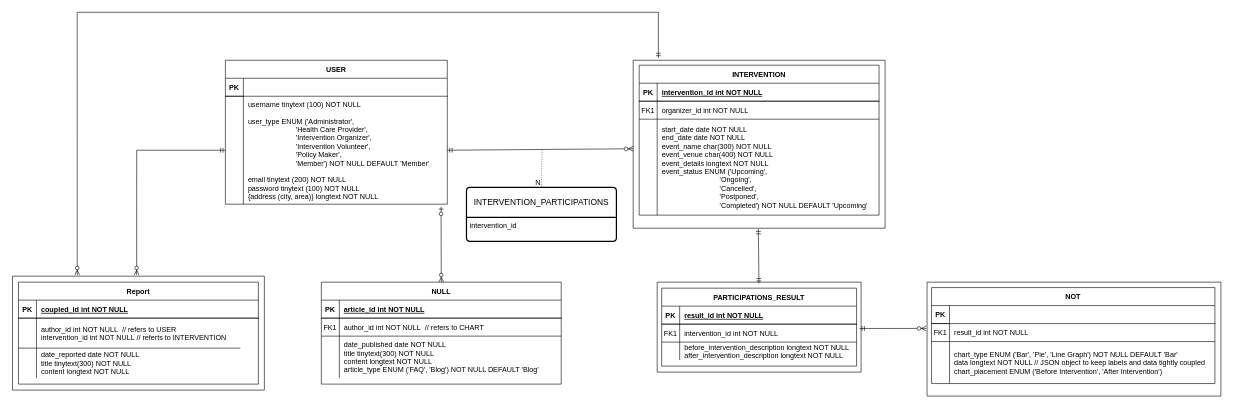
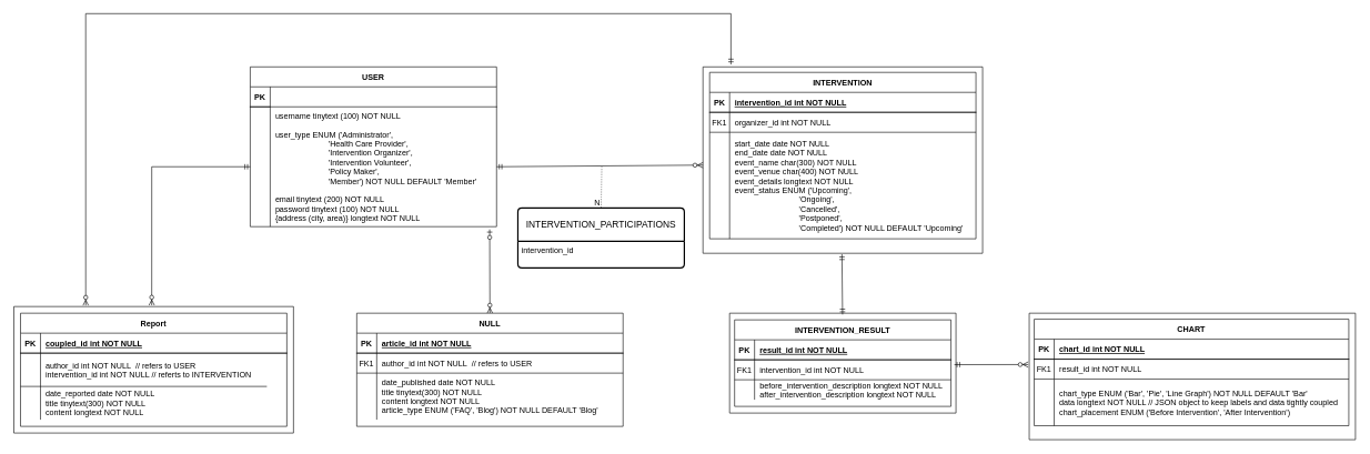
  <mxCell id="0" />
  <mxCell id="1" parent="0" />
  <mxCell id="2" value="USER" style="shape=table;startSize=30;container=1;collapsible=1;childLayout=tableLayout;fixedRows=1;rowLines=1;fontStyle=1;align=center;resizeLast=1;" parent="1" vertex="1"><mxGeometry x="375" y="100" width="370" height="240" as="geometry" /></mxCell>
  <mxCell id="3" value="" style="shape=partialRectangle;collapsible=0;dropTarget=0;pointerEvents=0;fillColor=none;points=[[0,0.5],[1,0.5]];portConstraint=eastwest;top=0;left=0;right=0;bottom=1;" parent="2" vertex="1"><mxGeometry y="30" width="370" height="30" as="geometry" /></mxCell>
  <mxCell id="4" value="PK" style="shape=partialRectangle;overflow=hidden;connectable=0;fillColor=none;top=0;left=0;bottom=0;right=0;fontStyle=1;" parent="3" vertex="1"><mxGeometry width="30" height="30" as="geometry"><mxRectangle width="30" height="30" as="alternateBounds" /></mxGeometry></mxCell>
  <mxCell id="5" value="" style="shape=partialRectangle;collapsible=0;dropTarget=0;pointerEvents=0;fillColor=none;points=[[0,0.5],[1,0.5]];portConstraint=eastwest;top=0;left=0;right=0;bottom=0;" parent="2" vertex="1"><mxGeometry y="60" width="370" height="180" as="geometry" /></mxCell>
  <mxCell id="6" value="" style="shape=partialRectangle;overflow=hidden;connectable=0;fillColor=none;top=0;left=0;bottom=0;right=0;" parent="5" vertex="1"><mxGeometry width="30" height="180" as="geometry"><mxRectangle width="30" height="180" as="alternateBounds" /></mxGeometry></mxCell>
  <mxCell id="7" value="username tinytext (100) NOT NULL&#10;&#10;user_type ENUM ('Administrator',&#10;                        'Health Care Provider',&#10;                        'Intervention Organizer',&#10;                        'Intervention Volunteer',&#10;                        'Policy Maker',&#10;                        'Member') NOT NULL DEFAULT 'Member'&#10;&#10;email tinytext (200) NOT NULL&#10;password tinytext (100) NOT NULL&#10;{address (city, area)} longtext NOT NULL" style="shape=partialRectangle;overflow=hidden;connectable=0;fillColor=none;top=0;left=0;bottom=0;right=0;align=left;spacingLeft=6;" parent="5" vertex="1"><mxGeometry x="30" width="340" height="180" as="geometry"><mxRectangle width="340" height="180" as="alternateBounds" /></mxGeometry></mxCell>
  <mxCell id="8" value="" style="fontSize=12;html=1;endArrow=ERmandOne;startArrow=ERmandOne;rounded=0;entryX=0.497;entryY=1.005;entryDx=0;entryDy=0;entryPerimeter=0;exitX=0.499;exitY=0.013;exitDx=0;exitDy=0;exitPerimeter=0;" edge="1" parent="1" source="23" target="11"><mxGeometry width="100" height="100" relative="1" as="geometry"><mxPoint x="1324" y="540" as="sourcePoint" /><mxPoint x="1285" y="460" as="targetPoint" /></mxGeometry></mxCell>
  <mxCell id="9" value="" style="fontSize=12;html=1;endArrow=ERzeroToMany;startArrow=ERmandOne;rounded=0;exitX=1;exitY=0.5;exitDx=0;exitDy=0;entryX=0;entryY=0.527;entryDx=0;entryDy=0;entryPerimeter=0;" edge="1" parent="1" source="5" target="11"><mxGeometry width="100" height="100" relative="1" as="geometry"><mxPoint x="805" y="430" as="sourcePoint" /><mxPoint x="935" y="250" as="targetPoint" /></mxGeometry></mxCell>
  <mxCell id="10" value="" style="group" vertex="1" connectable="0" parent="1"><mxGeometry x="1055" y="100" width="420" height="280" as="geometry" /></mxCell>
  <mxCell id="11" value="" style="verticalLabelPosition=bottom;verticalAlign=top;html=1;shape=mxgraph.basic.rect;fillColor2=none;strokeWidth=1;size=20;indent=5;fillColor=none;" vertex="1" parent="10"><mxGeometry width="420" height="280" as="geometry" /></mxCell>
  <mxCell id="12" value="INTERVENTION" style="shape=table;startSize=30;container=1;collapsible=1;childLayout=tableLayout;fixedRows=1;rowLines=1;fontStyle=1;align=center;resizeLast=1;strokeColor=default;noLabel=0;" parent="10" vertex="1"><mxGeometry x="10" y="8.235" width="400" height="250" as="geometry" /></mxCell>
  <mxCell id="13" value="" style="shape=partialRectangle;collapsible=0;dropTarget=0;pointerEvents=0;fillColor=none;points=[[0,0.5],[1,0.5]];portConstraint=eastwest;top=0;left=0;right=0;bottom=1;" parent="12" vertex="1"><mxGeometry y="30" width="400" height="30" as="geometry" /></mxCell>
  <mxCell id="14" value="PK" style="shape=partialRectangle;overflow=hidden;connectable=0;fillColor=none;top=0;left=0;bottom=0;right=0;fontStyle=1;" parent="13" vertex="1"><mxGeometry width="30" height="30" as="geometry"><mxRectangle width="30" height="30" as="alternateBounds" /></mxGeometry></mxCell>
  <mxCell id="15" value="intervention_id int NOT NULL " style="shape=partialRectangle;overflow=hidden;connectable=0;fillColor=none;top=0;left=0;bottom=0;right=0;align=left;spacingLeft=6;fontStyle=5;" parent="13" vertex="1"><mxGeometry x="30" width="370" height="30" as="geometry"><mxRectangle width="370" height="30" as="alternateBounds" /></mxGeometry></mxCell>
  <mxCell id="16" value="" style="shape=partialRectangle;collapsible=0;dropTarget=0;pointerEvents=0;fillColor=none;points=[[0,0.5],[1,0.5]];portConstraint=eastwest;top=0;left=0;right=0;bottom=0;" parent="12" vertex="1"><mxGeometry y="60" width="400" height="30" as="geometry" /></mxCell>
  <mxCell id="17" value="FK1" style="shape=partialRectangle;overflow=hidden;connectable=0;fillColor=none;top=0;left=0;bottom=0;right=0;" parent="16" vertex="1"><mxGeometry width="30" height="30" as="geometry"><mxRectangle width="30" height="30" as="alternateBounds" /></mxGeometry></mxCell>
  <mxCell id="18" value="organizer_id int NOT NULL" style="shape=partialRectangle;overflow=hidden;connectable=0;fillColor=none;top=0;left=0;bottom=0;right=0;align=left;spacingLeft=6;" parent="16" vertex="1"><mxGeometry x="30" width="370" height="30" as="geometry"><mxRectangle width="370" height="30" as="alternateBounds" /></mxGeometry></mxCell>
  <mxCell id="19" value="" style="shape=partialRectangle;collapsible=0;dropTarget=0;pointerEvents=0;fillColor=none;points=[[0,0.5],[1,0.5]];portConstraint=eastwest;top=0;left=0;right=0;bottom=0;" parent="12" vertex="1"><mxGeometry y="90" width="400" height="160" as="geometry" /></mxCell>
  <mxCell id="20" value="" style="shape=partialRectangle;overflow=hidden;connectable=0;fillColor=none;top=0;left=0;bottom=0;right=0;" parent="19" vertex="1"><mxGeometry width="30" height="160" as="geometry"><mxRectangle width="30" height="160" as="alternateBounds" /></mxGeometry></mxCell>
  <mxCell id="21" value="start_date date NOT NULL&#10;end_date date NOT NULL&#10;event_name char(300) NOT NULL&#10;event_venue char(400) NOT NULL&#10;event_details longtext NOT NULL&#10;event_status ENUM ('Upcoming',&#10;                             'Ongoing',&#10;                             'Cancelled',&#10;                             'Postponed',&#10;                             'Completed') NOT NULL DEFAULT 'Upcoming'" style="shape=partialRectangle;overflow=hidden;connectable=0;fillColor=none;top=0;left=0;bottom=0;right=0;align=left;spacingLeft=6;" parent="19" vertex="1"><mxGeometry x="30" width="370" height="160" as="geometry"><mxRectangle width="370" height="160" as="alternateBounds" /></mxGeometry></mxCell>
  <mxCell id="22" value="" style="group" vertex="1" connectable="0" parent="1"><mxGeometry x="1095" y="470" width="340" height="150" as="geometry" /></mxCell>
  <mxCell id="23" value="" style="verticalLabelPosition=bottom;verticalAlign=top;html=1;shape=mxgraph.basic.rect;fillColor2=none;strokeWidth=1;size=20;indent=5;fillColor=none;" vertex="1" parent="22"><mxGeometry width="340" height="150" as="geometry" /></mxCell>
- <mxCell id="24" value="PARTICIPATIONS_RESULT" style="shape=table;startSize=30;container=1;collapsible=1;childLayout=tableLayout;fixedRows=1;rowLines=1;fontStyle=1;align=center;resizeLast=1;" parent="22" vertex="1"><mxGeometry x="7.5" y="10" width="325" height="130" as="geometry" /></mxCell>
+ <mxCell id="24" value="INTERVENTION_RESULT" style="shape=table;startSize=30;container=1;collapsible=1;childLayout=tableLayout;fixedRows=1;rowLines=1;fontStyle=1;align=center;resizeLast=1;" parent="22" vertex="1"><mxGeometry x="7.5" y="10" width="325" height="130" as="geometry" /></mxCell>
  <mxCell id="25" value="" style="shape=partialRectangle;collapsible=0;dropTarget=0;pointerEvents=0;fillColor=none;points=[[0,0.5],[1,0.5]];portConstraint=eastwest;top=0;left=0;right=0;bottom=1;" parent="24" vertex="1"><mxGeometry y="30" width="325" height="30" as="geometry" /></mxCell>
  <mxCell id="26" value="PK" style="shape=partialRectangle;overflow=hidden;connectable=0;fillColor=none;top=0;left=0;bottom=0;right=0;fontStyle=1;" parent="25" vertex="1"><mxGeometry width="30" height="30" as="geometry"><mxRectangle width="30" height="30" as="alternateBounds" /></mxGeometry></mxCell>
  <mxCell id="27" value="result_id int NOT NULL " style="shape=partialRectangle;overflow=hidden;connectable=0;fillColor=none;top=0;left=0;bottom=0;right=0;align=left;spacingLeft=6;fontStyle=5;" parent="25" vertex="1"><mxGeometry x="30" width="295" height="30" as="geometry"><mxRectangle width="295" height="30" as="alternateBounds" /></mxGeometry></mxCell>
  <mxCell id="28" value="" style="shape=partialRectangle;collapsible=0;dropTarget=0;pointerEvents=0;fillColor=none;points=[[0,0.5],[1,0.5]];portConstraint=eastwest;top=0;left=0;right=0;bottom=0;" parent="24" vertex="1"><mxGeometry y="60" width="325" height="30" as="geometry" /></mxCell>
  <mxCell id="29" value="FK1" style="shape=partialRectangle;overflow=hidden;connectable=0;fillColor=none;top=0;left=0;bottom=0;right=0;" parent="28" vertex="1"><mxGeometry width="30" height="30" as="geometry"><mxRectangle width="30" height="30" as="alternateBounds" /></mxGeometry></mxCell>
  <mxCell id="30" value="intervention_id int NOT NULL" style="shape=partialRectangle;overflow=hidden;connectable=0;fillColor=none;top=0;left=0;bottom=0;right=0;align=left;spacingLeft=6;" parent="28" vertex="1"><mxGeometry x="30" width="295" height="30" as="geometry"><mxRectangle width="295" height="30" as="alternateBounds" /></mxGeometry></mxCell>
  <mxCell id="31" value="" style="shape=partialRectangle;collapsible=0;dropTarget=0;pointerEvents=0;fillColor=none;points=[[0,0.5],[1,0.5]];portConstraint=eastwest;top=0;left=0;right=0;bottom=0;" parent="24" vertex="1"><mxGeometry y="90" width="325" height="30" as="geometry" /></mxCell>
  <mxCell id="32" value="" style="shape=partialRectangle;overflow=hidden;connectable=0;fillColor=none;top=0;left=0;bottom=0;right=0;" parent="31" vertex="1"><mxGeometry width="30" height="30" as="geometry"><mxRectangle width="30" height="30" as="alternateBounds" /></mxGeometry></mxCell>
  <mxCell id="33" value="before_intervention_description longtext NOT NULL&#10;after_intervention_description longtext NOT NULL" style="shape=partialRectangle;overflow=hidden;connectable=0;fillColor=none;top=0;left=0;bottom=0;right=0;align=left;spacingLeft=6;" parent="31" vertex="1"><mxGeometry x="30" width="295" height="30" as="geometry"><mxRectangle width="295" height="30" as="alternateBounds" /></mxGeometry></mxCell>
  <mxCell id="34" value="" style="group" vertex="1" connectable="0" parent="1"><mxGeometry x="1545" y="470" width="490" height="190" as="geometry" /></mxCell>
  <mxCell id="35" value="" style="verticalLabelPosition=bottom;verticalAlign=top;html=1;shape=mxgraph.basic.rect;fillColor2=none;strokeWidth=1;size=20;indent=5;fillColor=none;" vertex="1" parent="34"><mxGeometry width="490" height="190" as="geometry" /></mxCell>
- <mxCell id="36" value="NOT" style="shape=table;startSize=30;container=1;collapsible=1;childLayout=tableLayout;fixedRows=1;rowLines=1;fontStyle=1;align=center;resizeLast=1;" vertex="1" parent="34"><mxGeometry x="7.5" y="9.048" width="472.5" height="160" as="geometry" /></mxCell>
+ <mxCell id="36" value="CHART" style="shape=table;startSize=30;container=1;collapsible=1;childLayout=tableLayout;fixedRows=1;rowLines=1;fontStyle=1;align=center;resizeLast=1;" vertex="1" parent="34"><mxGeometry x="7.5" y="9.048" width="472.5" height="160" as="geometry" /></mxCell>
  <mxCell id="37" value="" style="shape=partialRectangle;collapsible=0;dropTarget=0;pointerEvents=0;fillColor=none;points=[[0,0.5],[1,0.5]];portConstraint=eastwest;top=0;left=0;right=0;bottom=1;" vertex="1" parent="36"><mxGeometry y="30" width="472.5" height="30" as="geometry" /></mxCell>
  <mxCell id="38" value="PK" style="shape=partialRectangle;overflow=hidden;connectable=0;fillColor=none;top=0;left=0;bottom=0;right=0;fontStyle=1;" vertex="1" parent="37"><mxGeometry width="30" height="30" as="geometry"><mxRectangle width="30" height="30" as="alternateBounds" /></mxGeometry></mxCell>
+ <mxCell id="39" value="chart_id int NOT NULL " style="shape=partialRectangle;overflow=hidden;connectable=0;fillColor=none;top=0;left=0;bottom=0;right=0;align=left;spacingLeft=6;fontStyle=5;" vertex="1" parent="37"><mxGeometry x="30" width="442.5" height="30" as="geometry"><mxRectangle width="442.5" height="30" as="alternateBounds" /></mxGeometry></mxCell>
  <mxCell id="40" value="" style="shape=partialRectangle;collapsible=0;dropTarget=0;pointerEvents=0;fillColor=none;points=[[0,0.5],[1,0.5]];portConstraint=eastwest;top=0;left=0;right=0;bottom=0;" vertex="1" parent="36"><mxGeometry y="60" width="472.5" height="30" as="geometry" /></mxCell>
  <mxCell id="41" value="FK1" style="shape=partialRectangle;overflow=hidden;connectable=0;fillColor=none;top=0;left=0;bottom=0;right=0;" vertex="1" parent="40"><mxGeometry width="30" height="30" as="geometry"><mxRectangle width="30" height="30" as="alternateBounds" /></mxGeometry></mxCell>
  <mxCell id="42" value="result_id int NOT NULL" style="shape=partialRectangle;overflow=hidden;connectable=0;fillColor=none;top=0;left=0;bottom=0;right=0;align=left;spacingLeft=6;" vertex="1" parent="40"><mxGeometry x="30" width="442.5" height="30" as="geometry"><mxRectangle width="442.5" height="30" as="alternateBounds" /></mxGeometry></mxCell>
  <mxCell id="43" value="" style="shape=partialRectangle;collapsible=0;dropTarget=0;pointerEvents=0;fillColor=none;points=[[0,0.5],[1,0.5]];portConstraint=eastwest;top=0;left=0;right=0;bottom=0;" vertex="1" parent="36"><mxGeometry y="90" width="472.5" height="70" as="geometry" /></mxCell>
  <mxCell id="44" value="" style="shape=partialRectangle;overflow=hidden;connectable=0;fillColor=none;top=0;left=0;bottom=0;right=0;" vertex="1" parent="43"><mxGeometry width="30" height="70" as="geometry"><mxRectangle width="30" height="70" as="alternateBounds" /></mxGeometry></mxCell>
  <mxCell id="45" value="chart_type ENUM ('Bar', 'Pie', 'Line Graph') NOT NULL DEFAULT 'Bar'&#10;data longtext NOT NULL // JSON object to keep labels and data tightly coupled&#10;chart_placement ENUM ('Before Intervention', 'After Intervention')" style="shape=partialRectangle;overflow=hidden;connectable=0;fillColor=none;top=0;left=0;bottom=0;right=0;align=left;spacingLeft=6;" vertex="1" parent="43"><mxGeometry x="30" width="442.5" height="70" as="geometry"><mxRectangle width="442.5" height="70" as="alternateBounds" /></mxGeometry></mxCell>
  <mxCell id="46" value="" style="fontSize=12;html=1;endArrow=ERzeroToMany;startArrow=ERmandOne;rounded=0;exitX=0.993;exitY=0.515;exitDx=0;exitDy=0;exitPerimeter=0;entryX=-0.003;entryY=0.406;entryDx=0;entryDy=0;entryPerimeter=0;" edge="1" parent="1" source="23" target="35"><mxGeometry width="100" height="100" relative="1" as="geometry"><mxPoint x="1475" y="830" as="sourcePoint" /><mxPoint x="1575" y="730" as="targetPoint" /></mxGeometry></mxCell>
  <mxCell id="47" value="INTERVENTION_PARTICIPATIONS" style="swimlane;childLayout=stackLayout;horizontal=1;startSize=50;horizontalStack=0;rounded=1;fontSize=14;fontStyle=0;strokeWidth=2;resizeParent=0;resizeLast=1;shadow=0;dashed=0;align=center;arcSize=4;whiteSpace=wrap;html=1;" vertex="1" parent="1"><mxGeometry x="777" y="312" width="250" height="90" as="geometry" /></mxCell>
  <mxCell id="48" value="intervention_id" style="align=left;strokeColor=none;fillColor=none;spacingLeft=4;fontSize=12;verticalAlign=top;resizable=0;rotatable=0;part=1;html=1;" vertex="1" parent="47"><mxGeometry y="50" width="250" height="40" as="geometry" /></mxCell>
  <mxCell id="49" value="" style="endArrow=none;html=1;rounded=0;dashed=1;dashPattern=1 2;entryX=0.5;entryY=0;entryDx=0;entryDy=0;" edge="1" parent="1" target="47"><mxGeometry relative="1" as="geometry"><mxPoint x="903" y="250" as="sourcePoint" /><mxPoint x="1023" y="550" as="targetPoint" /></mxGeometry></mxCell>
  <mxCell id="50" value="N" style="resizable=0;html=1;whiteSpace=wrap;align=right;verticalAlign=bottom;" connectable="0" vertex="1" parent="49"><mxGeometry x="1" relative="1" as="geometry" /></mxCell>
  <mxCell id="51" value="" style="fontSize=12;html=1;endArrow=ERzeroToMany;startArrow=ERzeroToOne;rounded=0;entryX=0.5;entryY=0;entryDx=0;entryDy=0;exitX=0.972;exitY=1.023;exitDx=0;exitDy=0;exitPerimeter=0;" edge="1" parent="1" source="5" target="52"><mxGeometry width="100" height="100" relative="1" as="geometry"><mxPoint x="555" y="360" as="sourcePoint" /><mxPoint x="655" y="360" as="targetPoint" /></mxGeometry></mxCell>
  <mxCell id="52" value="NULL" style="shape=table;startSize=30;container=1;collapsible=1;childLayout=tableLayout;fixedRows=1;rowLines=1;fontStyle=1;align=center;resizeLast=1;strokeColor=default;noLabel=0;" vertex="1" parent="1"><mxGeometry x="535" y="470" width="400" height="170.0" as="geometry" /></mxCell>
  <mxCell id="53" value="" style="shape=partialRectangle;collapsible=0;dropTarget=0;pointerEvents=0;fillColor=none;points=[[0,0.5],[1,0.5]];portConstraint=eastwest;top=0;left=0;right=0;bottom=1;" vertex="1" parent="52"><mxGeometry y="30" width="400" height="30" as="geometry" /></mxCell>
  <mxCell id="54" value="PK" style="shape=partialRectangle;overflow=hidden;connectable=0;fillColor=none;top=0;left=0;bottom=0;right=0;fontStyle=1;" vertex="1" parent="53"><mxGeometry width="30" height="30" as="geometry"><mxRectangle width="30" height="30" as="alternateBounds" /></mxGeometry></mxCell>
  <mxCell id="55" value="article_id int NOT NULL " style="shape=partialRectangle;overflow=hidden;connectable=0;fillColor=none;top=0;left=0;bottom=0;right=0;align=left;spacingLeft=6;fontStyle=5;" vertex="1" parent="53"><mxGeometry x="30" width="370" height="30" as="geometry"><mxRectangle width="370" height="30" as="alternateBounds" /></mxGeometry></mxCell>
  <mxCell id="56" value="" style="shape=partialRectangle;collapsible=0;dropTarget=0;pointerEvents=0;fillColor=none;points=[[0,0.5],[1,0.5]];portConstraint=eastwest;top=0;left=0;right=0;bottom=0;" vertex="1" parent="52"><mxGeometry y="60" width="400" height="30" as="geometry" /></mxCell>
  <mxCell id="57" value="FK1" style="shape=partialRectangle;overflow=hidden;connectable=0;fillColor=none;top=0;left=0;bottom=0;right=0;" vertex="1" parent="56"><mxGeometry width="30" height="30" as="geometry"><mxRectangle width="30" height="30" as="alternateBounds" /></mxGeometry></mxCell>
- <mxCell id="58" value="author_id int NOT NULL  // refers to CHART" style="shape=partialRectangle;overflow=hidden;connectable=0;fillColor=none;top=0;left=0;bottom=0;right=0;align=left;spacingLeft=6;" vertex="1" parent="56"><mxGeometry x="30" width="370" height="30" as="geometry"><mxRectangle width="370" height="30" as="alternateBounds" /></mxGeometry></mxCell>
+ <mxCell id="58" value="author_id int NOT NULL  // refers to USER" style="shape=partialRectangle;overflow=hidden;connectable=0;fillColor=none;top=0;left=0;bottom=0;right=0;align=left;spacingLeft=6;" vertex="1" parent="56"><mxGeometry x="30" width="370" height="30" as="geometry"><mxRectangle width="370" height="30" as="alternateBounds" /></mxGeometry></mxCell>
  <mxCell id="59" value="" style="shape=partialRectangle;collapsible=0;dropTarget=0;pointerEvents=0;fillColor=none;points=[[0,0.5],[1,0.5]];portConstraint=eastwest;top=0;left=0;right=0;bottom=0;" vertex="1" parent="52"><mxGeometry y="90" width="400" height="70" as="geometry" /></mxCell>
  <mxCell id="60" value="" style="shape=partialRectangle;overflow=hidden;connectable=0;fillColor=none;top=0;left=0;bottom=0;right=0;" vertex="1" parent="59"><mxGeometry width="30" height="70" as="geometry"><mxRectangle width="30" height="70" as="alternateBounds" /></mxGeometry></mxCell>
  <mxCell id="61" value="date_published date NOT NULL&#10;title tinytext(300) NOT NULL&#10;content longtext NOT NULL&#10;article_type ENUM ('FAQ', 'Blog') NOT NULL DEFAULT 'Blog'" style="shape=partialRectangle;overflow=hidden;connectable=0;fillColor=none;top=0;left=0;bottom=0;right=0;align=left;spacingLeft=6;" vertex="1" parent="59"><mxGeometry x="30" width="370" height="70" as="geometry"><mxRectangle width="370" height="70" as="alternateBounds" /></mxGeometry></mxCell>
  <mxCell id="62" value="" style="group" vertex="1" connectable="0" parent="1"><mxGeometry x="20" y="460" width="420" height="190" as="geometry" /></mxCell>
  <mxCell id="63" value="" style="verticalLabelPosition=bottom;verticalAlign=top;html=1;shape=mxgraph.basic.rect;fillColor2=none;strokeWidth=1;size=20;indent=5;fillColor=none;" vertex="1" parent="62"><mxGeometry width="420" height="190" as="geometry" /></mxCell>
  <mxCell id="64" value="Report" style="shape=table;startSize=30;container=1;collapsible=1;childLayout=tableLayout;fixedRows=1;rowLines=1;fontStyle=1;align=center;resizeLast=1;strokeColor=default;noLabel=0;" vertex="1" parent="62"><mxGeometry x="10" y="10" width="400" height="170.0" as="geometry" /></mxCell>
  <mxCell id="65" value="" style="shape=partialRectangle;collapsible=0;dropTarget=0;pointerEvents=0;fillColor=none;points=[[0,0.5],[1,0.5]];portConstraint=eastwest;top=0;left=0;right=0;bottom=1;" vertex="1" parent="64"><mxGeometry y="30" width="400" height="30" as="geometry" /></mxCell>
  <mxCell id="66" value="PK" style="shape=partialRectangle;overflow=hidden;connectable=0;fillColor=none;top=0;left=0;bottom=0;right=0;fontStyle=1;" vertex="1" parent="65"><mxGeometry width="30" height="30" as="geometry"><mxRectangle width="30" height="30" as="alternateBounds" /></mxGeometry></mxCell>
  <mxCell id="67" value="coupled_id int NOT NULL " style="shape=partialRectangle;overflow=hidden;connectable=0;fillColor=none;top=0;left=0;bottom=0;right=0;align=left;spacingLeft=6;fontStyle=5;" vertex="1" parent="65"><mxGeometry x="30" width="370" height="30" as="geometry"><mxRectangle width="370" height="30" as="alternateBounds" /></mxGeometry></mxCell>
  <mxCell id="68" value="" style="shape=partialRectangle;collapsible=0;dropTarget=0;pointerEvents=0;fillColor=none;points=[[0,0.5],[1,0.5]];portConstraint=eastwest;top=0;left=0;right=0;bottom=0;" vertex="1" parent="64"><mxGeometry y="60" width="400" height="50" as="geometry" /></mxCell>
  <mxCell id="69" value="author_id int NOT NULL  // refers to USER&#10;intervention_id int NOT NULL // referts to INTERVENTION" style="shape=partialRectangle;overflow=hidden;connectable=0;fillColor=none;top=0;left=0;bottom=0;right=0;align=left;spacingLeft=6;" vertex="1" parent="68"><mxGeometry x="30" width="370" height="50" as="geometry"><mxRectangle width="370" height="50" as="alternateBounds" /></mxGeometry></mxCell>
  <mxCell id="70" value="" style="shape=partialRectangle;collapsible=0;dropTarget=0;pointerEvents=0;fillColor=none;points=[[0,0.5],[1,0.5]];portConstraint=eastwest;top=0;left=0;right=0;bottom=0;" vertex="1" parent="64"><mxGeometry y="110" width="400" height="50" as="geometry" /></mxCell>
  <mxCell id="71" value="" style="shape=partialRectangle;overflow=hidden;connectable=0;fillColor=none;top=0;left=0;bottom=0;right=0;" vertex="1" parent="70"><mxGeometry width="30" height="50" as="geometry"><mxRectangle width="30" height="50" as="alternateBounds" /></mxGeometry></mxCell>
  <mxCell id="72" value="date_reported date NOT NULL&#10;title tinytext(300) NOT NULL&#10;content longtext NOT NULL" style="shape=partialRectangle;overflow=hidden;connectable=0;fillColor=none;top=0;left=0;bottom=0;right=0;align=left;spacingLeft=6;" vertex="1" parent="70"><mxGeometry x="30" width="370" height="50" as="geometry"><mxRectangle width="370" height="50" as="alternateBounds" /></mxGeometry></mxCell>
  <mxCell id="73" value="" style="edgeStyle=orthogonalEdgeStyle;fontSize=12;html=1;endArrow=ERzeroToMany;startArrow=ERmandOne;rounded=0;exitX=0;exitY=0.5;exitDx=0;exitDy=0;entryX=0.493;entryY=-0.01;entryDx=0;entryDy=0;entryPerimeter=0;" edge="1" parent="1" source="5" target="63"><mxGeometry width="100" height="100" relative="1" as="geometry"><mxPoint x="200" y="350" as="sourcePoint" /><mxPoint x="300" y="250" as="targetPoint" /></mxGeometry></mxCell>
  <mxCell id="74" value="" style="edgeStyle=orthogonalEdgeStyle;fontSize=12;html=1;endArrow=ERzeroToMany;startArrow=ERmandOne;rounded=0;exitX=0.1;exitY=-0.013;exitDx=0;exitDy=0;entryX=0.257;entryY=-0.009;entryDx=0;entryDy=0;entryPerimeter=0;exitPerimeter=0;" edge="1" parent="1" source="11" target="63"><mxGeometry width="100" height="100" relative="1" as="geometry"><mxPoint x="1027" y="-90" as="sourcePoint" /><mxPoint x="879" y="118" as="targetPoint" /><Array as="points"><mxPoint x="1097" y="20" /><mxPoint x="128" y="20" /></Array></mxGeometry></mxCell>
